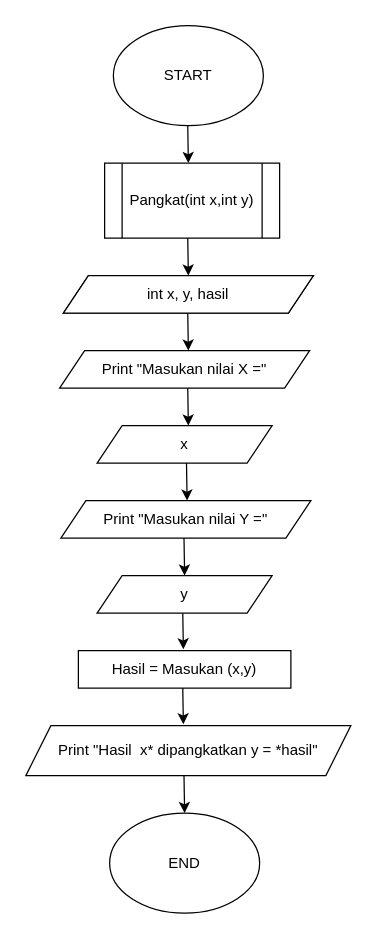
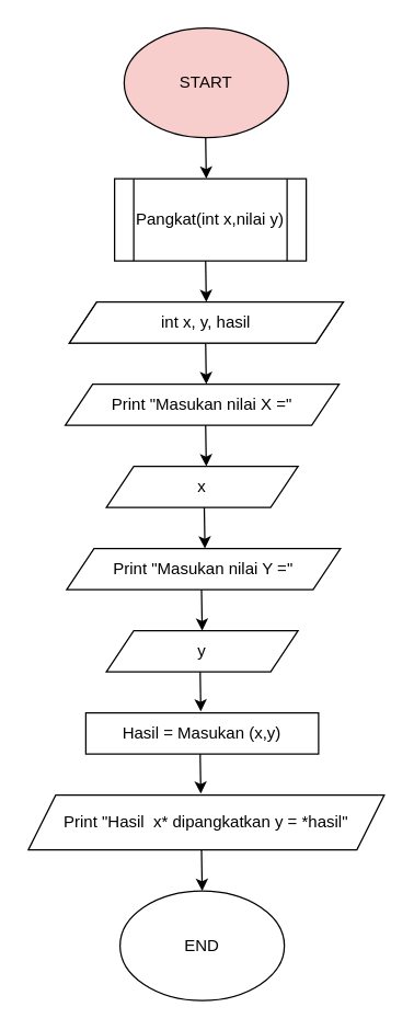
  <mxCell id="0" />
  <mxCell id="1" parent="0" />
- <mxCell id="2" value="START" style="ellipse;whiteSpace=wrap;html=1;" vertex="1" parent="1"><mxGeometry x="90" y="20" width="120" height="80" as="geometry" /></mxCell>
+ <mxCell id="2" value="START" style="ellipse;whiteSpace=wrap;html=1;fillColor=#f8cecc;" vertex="1" parent="1"><mxGeometry x="90" y="20" width="120" height="80" as="geometry" /></mxCell>
  <mxCell id="3" value="" style="endArrow=classic;html=1;rounded=0;" edge="1" parent="1"><mxGeometry width="50" height="50" relative="1" as="geometry"><mxPoint x="149.5" y="100" as="sourcePoint" /><mxPoint x="150" y="130" as="targetPoint" /></mxGeometry></mxCell>
- <mxCell id="4" value="Pangkat(int x,int y)" style="shape=process;whiteSpace=wrap;html=1;backgroundOutline=1;" vertex="1" parent="1"><mxGeometry x="83" y="130" width="140" height="60" as="geometry" /></mxCell>
+ <mxCell id="4" value="Pangkat(int x,nilai y)" style="shape=process;whiteSpace=wrap;html=1;backgroundOutline=1;" vertex="1" parent="1"><mxGeometry x="83" y="130" width="140" height="60" as="geometry" /></mxCell>
  <mxCell id="5" value="int x, y, hasil" style="shape=parallelogram;perimeter=parallelogramPerimeter;whiteSpace=wrap;html=1;fixedSize=1;" vertex="1" parent="1"><mxGeometry x="50" y="220" width="200" height="30" as="geometry" /></mxCell>
  <mxCell id="6" value="" style="endArrow=classic;html=1;rounded=0;" edge="1" parent="1"><mxGeometry width="50" height="50" relative="1" as="geometry"><mxPoint x="149.5" y="190" as="sourcePoint" /><mxPoint x="150" y="220" as="targetPoint" /></mxGeometry></mxCell>
  <mxCell id="7" value="" style="endArrow=classic;html=1;rounded=0;" edge="1" parent="1"><mxGeometry width="50" height="50" relative="1" as="geometry"><mxPoint x="149.5" y="250" as="sourcePoint" /><mxPoint x="150" y="280" as="targetPoint" /></mxGeometry></mxCell>
  <mxCell id="8" value="int x, y, hasil" style="shape=parallelogram;perimeter=parallelogramPerimeter;whiteSpace=wrap;html=1;fixedSize=1;" vertex="1" parent="1"><mxGeometry x="50" y="220" width="200" height="30" as="geometry" /></mxCell>
  <mxCell id="9" value="Print &quot;Masukan nilai X =&quot;" style="shape=parallelogram;perimeter=parallelogramPerimeter;whiteSpace=wrap;html=1;fixedSize=1;" vertex="1" parent="1"><mxGeometry x="47" y="280" width="200" height="30" as="geometry" /></mxCell>
  <mxCell id="10" value="x" style="shape=parallelogram;perimeter=parallelogramPerimeter;whiteSpace=wrap;html=1;fixedSize=1;" vertex="1" parent="1"><mxGeometry x="77" y="340" width="140" height="30" as="geometry" /></mxCell>
  <mxCell id="11" value="" style="endArrow=classic;html=1;rounded=0;" edge="1" parent="1"><mxGeometry width="50" height="50" relative="1" as="geometry"><mxPoint x="148.5" y="370" as="sourcePoint" /><mxPoint x="149" y="400" as="targetPoint" /></mxGeometry></mxCell>
  <mxCell id="12" value="" style="endArrow=classic;html=1;rounded=0;" edge="1" parent="1"><mxGeometry width="50" height="50" relative="1" as="geometry"><mxPoint x="149.5" y="310" as="sourcePoint" /><mxPoint x="150" y="340" as="targetPoint" /></mxGeometry></mxCell>
  <mxCell id="13" value="Print &quot;Masukan nilai Y =&quot;" style="shape=parallelogram;perimeter=parallelogramPerimeter;whiteSpace=wrap;html=1;fixedSize=1;" vertex="1" parent="1"><mxGeometry x="48" y="400" width="200" height="30" as="geometry" /></mxCell>
  <mxCell id="14" value="" style="endArrow=classic;html=1;rounded=0;" edge="1" parent="1"><mxGeometry width="50" height="50" relative="1" as="geometry"><mxPoint x="146.5" y="430" as="sourcePoint" /><mxPoint x="147" y="460" as="targetPoint" /></mxGeometry></mxCell>
  <mxCell id="15" value="" style="endArrow=classic;html=1;rounded=0;" edge="1" parent="1"><mxGeometry width="50" height="50" relative="1" as="geometry"><mxPoint x="145.5" y="489" as="sourcePoint" /><mxPoint x="146" y="519" as="targetPoint" /></mxGeometry></mxCell>
  <mxCell id="16" value="" style="endArrow=classic;html=1;rounded=0;" edge="1" parent="1"><mxGeometry width="50" height="50" relative="1" as="geometry"><mxPoint x="145.5" y="549" as="sourcePoint" /><mxPoint x="146" y="579" as="targetPoint" /></mxGeometry></mxCell>
  <mxCell id="17" value="y" style="shape=parallelogram;perimeter=parallelogramPerimeter;whiteSpace=wrap;html=1;fixedSize=1;" vertex="1" parent="1"><mxGeometry x="77" y="460" width="140" height="30" as="geometry" /></mxCell>
  <mxCell id="18" value="Hasil = Masukan (x,y)" style="rounded=0;whiteSpace=wrap;html=1;" vertex="1" parent="1"><mxGeometry x="62" y="520" width="170" height="30" as="geometry" /></mxCell>
  <mxCell id="19" value="Print &quot;Hasil&amp;nbsp; x* dipangkatkan y = *hasil&quot;" style="shape=parallelogram;perimeter=parallelogramPerimeter;whiteSpace=wrap;html=1;fixedSize=1;" vertex="1" parent="1"><mxGeometry x="20" y="580" width="260" height="40" as="geometry" /></mxCell>
  <mxCell id="20" value="" style="endArrow=classic;html=1;rounded=0;" edge="1" parent="1"><mxGeometry width="50" height="50" relative="1" as="geometry"><mxPoint x="146.5" y="620" as="sourcePoint" /><mxPoint x="147" y="650" as="targetPoint" /></mxGeometry></mxCell>
  <mxCell id="21" value="END" style="ellipse;whiteSpace=wrap;html=1;" vertex="1" parent="1"><mxGeometry x="87" y="650" width="120" height="80" as="geometry" /></mxCell>
